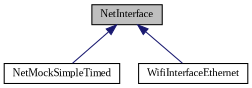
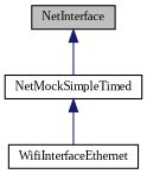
  digraph {
    fontname="Liberation Serif"
    node [color=black fillcolor=white fontname="Liberation Serif" fontsize=10 shape=record style=filled]
    edge [color=midnightblue dir=back fontname="Liberation Serif" fontsize=10 labelfontname=Helvetica labelfontsize=10 style=solid]
    n1 [fillcolor=grey75 fontcolor=black height=0.2 label=NetInterface width=0.4]
    n2 [height=0.2 label=NetMockSimpleTimed width=0.4]
    n3 [height=0.2 label=WifiInterfaceEthernet width=0.4]
    n1 -> n2
-   n1 -> n3
+   n2 -> n3
  }
